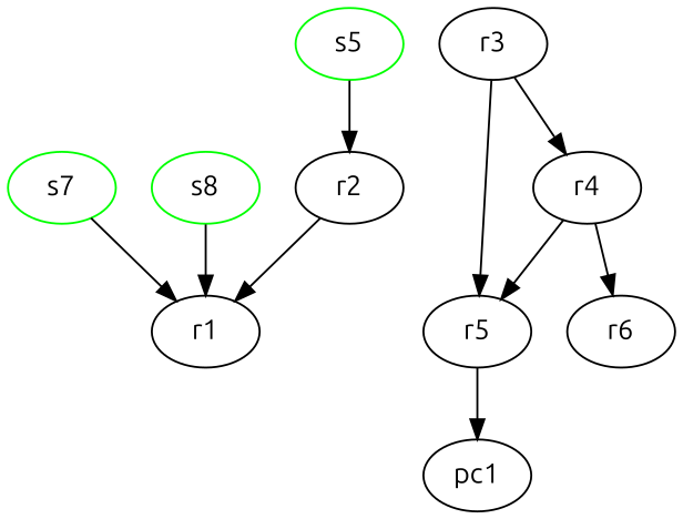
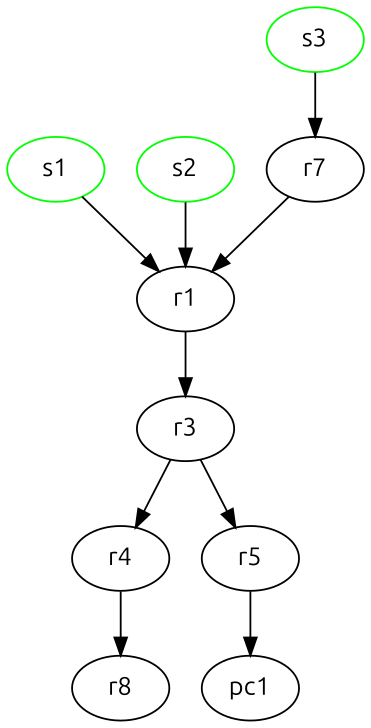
  digraph {
    fontname=Ubuntu
    node [fontname=Ubuntu]
    edge [fontname=Ubuntu]
-   s1 [color=green label=s7]
+   s1 [color=green]
    r1
    r3
-   s2 [color=green label=s8]
-   s3 [color=green label=s5]
-   r2
+   s2 [color=green]
+   s3 [color=green]
+   r2 [label=r7]
    pc1 [color=black]
    r4
    r5
-   r6
+   r6 [label=r8]
    s1 -> r1
+   r1 -> r3
    r3 -> r4
    r3 -> r5
    s2 -> r1
    s3 -> r2
    r2 -> r1
-   r4 -> r5
    r4 -> r6
    r5 -> pc1
  }
